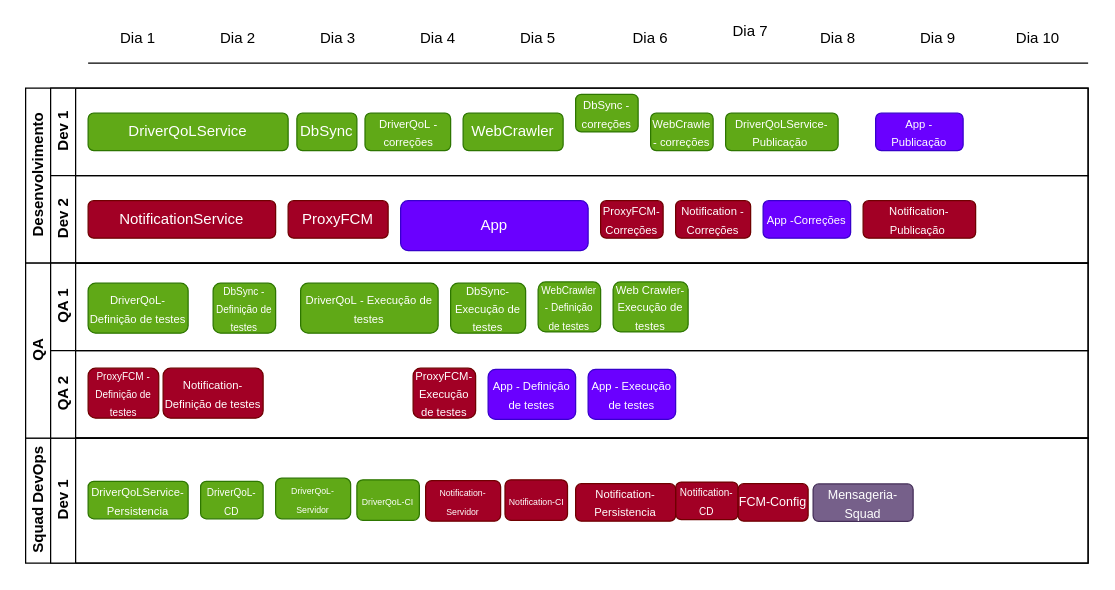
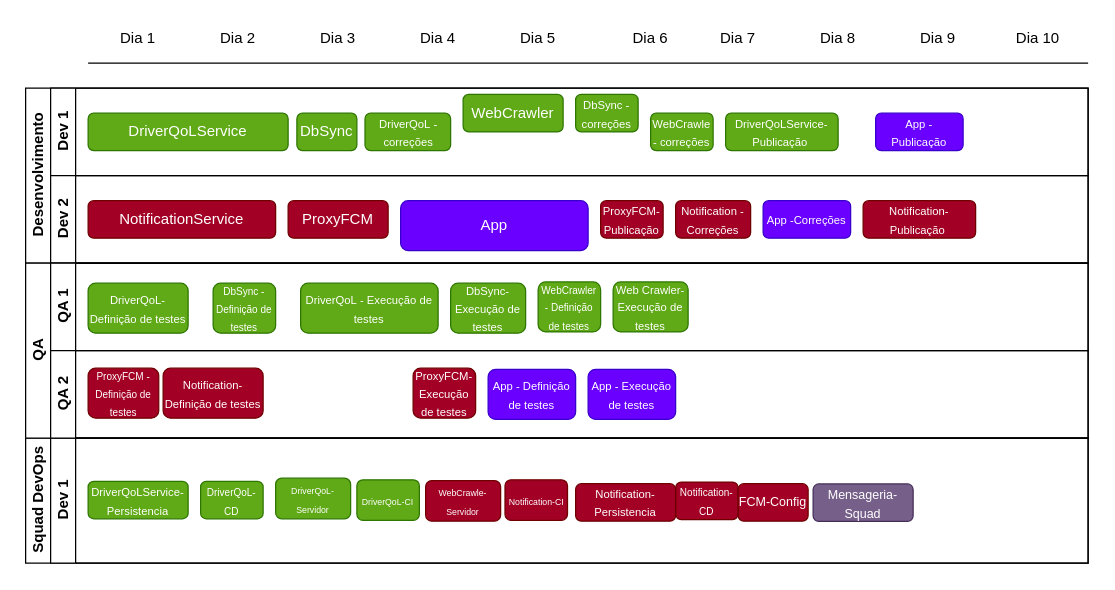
  <mxCell id="0" />
  <mxCell id="1" parent="0" />
  <mxCell id="2" value="Desenvolvimento" style="swimlane;html=1;childLayout=stackLayout;resizeParent=1;resizeParentMax=0;horizontal=0;startSize=20;horizontalStack=0;" vertex="1" parent="1"><mxGeometry x="20" y="70" width="850" height="140" as="geometry" /></mxCell>
  <mxCell id="3" value="Dev 1" style="swimlane;html=1;startSize=20;horizontal=0;" vertex="1" parent="2"><mxGeometry x="20" width="830" height="70" as="geometry" /></mxCell>
  <mxCell id="4" value="DriverQoLService" style="rounded=1;whiteSpace=wrap;html=1;fillColor=#60a917;strokeColor=#2D7600;fontColor=#ffffff;" vertex="1" parent="3"><mxGeometry x="30" y="20" width="160" height="30" as="geometry" /></mxCell>
  <mxCell id="5" value="&lt;font style=&quot;font-size: 9px&quot;&gt;DriverQoL&amp;nbsp;- correções&lt;/font&gt;" style="rounded=1;whiteSpace=wrap;html=1;fillColor=#60a917;strokeColor=#2D7600;fontColor=#ffffff;" vertex="1" parent="3"><mxGeometry x="251.5" y="20" width="68.5" height="30" as="geometry" /></mxCell>
  <mxCell id="6" value="DbSync" style="rounded=1;whiteSpace=wrap;html=1;fillColor=#60a917;strokeColor=#2D7600;fontColor=#ffffff;" vertex="1" parent="3"><mxGeometry x="197" y="20" width="48" height="30" as="geometry" /></mxCell>
  <mxCell id="7" value="&lt;font style=&quot;font-size: 9px&quot;&gt;DbSync - correções&lt;/font&gt;" style="rounded=1;whiteSpace=wrap;html=1;fillColor=#60a917;strokeColor=#2D7600;fontColor=#ffffff;" vertex="1" parent="3"><mxGeometry x="420" y="5" width="50" height="30" as="geometry" /></mxCell>
- <mxCell id="8" value="WebCrawler" style="rounded=1;whiteSpace=wrap;html=1;fillColor=#60a917;strokeColor=#2D7600;fontColor=#ffffff;" vertex="1" parent="3"><mxGeometry x="330" y="20" width="80" height="30" as="geometry" /></mxCell>
+ <mxCell id="8" value="WebCrawler" style="rounded=1;whiteSpace=wrap;html=1;fillColor=#60a917;strokeColor=#2D7600;fontColor=#ffffff;" vertex="1" parent="3"><mxGeometry x="330" y="5" width="80" height="30" as="geometry" /></mxCell>
  <mxCell id="9" value="&lt;font style=&quot;font-size: 9px&quot;&gt;WebCrawle - correções&lt;/font&gt;" style="rounded=1;whiteSpace=wrap;html=1;fillColor=#60a917;strokeColor=#2D7600;fontColor=#ffffff;" vertex="1" parent="3"><mxGeometry x="480" y="20" width="50" height="30" as="geometry" /></mxCell>
  <mxCell id="10" value="&lt;font style=&quot;font-size: 9px&quot;&gt;DriverQoLService-Publicação&amp;nbsp;&lt;/font&gt;" style="rounded=1;whiteSpace=wrap;html=1;fillColor=#60a917;strokeColor=#2D7600;fontColor=#ffffff;" vertex="1" parent="3"><mxGeometry x="540" y="20" width="90" height="30" as="geometry" /></mxCell>
  <mxCell id="11" value="&lt;font style=&quot;font-size: 9px&quot;&gt;App - Publicação&lt;/font&gt;" style="rounded=1;whiteSpace=wrap;html=1;fillColor=#6a00ff;strokeColor=#3700CC;fontColor=#ffffff;" vertex="1" parent="3"><mxGeometry x="660" y="20" width="70" height="30" as="geometry" /></mxCell>
  <mxCell id="12" value="Dev 2" style="swimlane;html=1;startSize=20;horizontal=0;" vertex="1" parent="2"><mxGeometry x="20" y="70" width="830" height="70" as="geometry" /></mxCell>
  <mxCell id="13" value="NotificationService" style="rounded=1;whiteSpace=wrap;html=1;fillColor=#a20025;strokeColor=#6F0000;fontColor=#ffffff;" vertex="1" parent="12"><mxGeometry x="30" y="20" width="150" height="30" as="geometry" /></mxCell>
  <mxCell id="14" value="ProxyFCM" style="rounded=1;whiteSpace=wrap;html=1;fillColor=#a20025;strokeColor=#6F0000;fontColor=#ffffff;" vertex="1" parent="12"><mxGeometry x="190" y="20" width="80" height="30" as="geometry" /></mxCell>
  <mxCell id="15" value="&lt;font style=&quot;font-size: 9px&quot;&gt;Notification - Correções&lt;/font&gt;" style="rounded=1;whiteSpace=wrap;html=1;fillColor=#a20025;strokeColor=#6F0000;fontColor=#ffffff;" vertex="1" parent="12"><mxGeometry x="500" y="20" width="60" height="30" as="geometry" /></mxCell>
  <mxCell id="16" value="App" style="rounded=1;whiteSpace=wrap;html=1;fillColor=#6a00ff;strokeColor=#3700CC;fontColor=#ffffff;" vertex="1" parent="12"><mxGeometry x="280" y="20" width="150" height="40" as="geometry" /></mxCell>
- <mxCell id="17" value="&lt;font style=&quot;font-size: 9px&quot;&gt;ProxyFCM- Correções&lt;/font&gt;" style="rounded=1;whiteSpace=wrap;html=1;fillColor=#a20025;strokeColor=#6F0000;fontColor=#ffffff;" vertex="1" parent="12"><mxGeometry x="440" y="20" width="50" height="30" as="geometry" /></mxCell>
+ <mxCell id="17" value="&lt;font style=&quot;font-size: 9px&quot;&gt;ProxyFCM- Publicação&lt;/font&gt;" style="rounded=1;whiteSpace=wrap;html=1;fillColor=#a20025;strokeColor=#6F0000;fontColor=#ffffff;" vertex="1" parent="12"><mxGeometry x="440" y="20" width="50" height="30" as="geometry" /></mxCell>
  <mxCell id="18" value="&lt;font style=&quot;font-size: 9px&quot;&gt;App -Correções&lt;/font&gt;" style="rounded=1;whiteSpace=wrap;html=1;fillColor=#6a00ff;strokeColor=#3700CC;fontColor=#ffffff;" vertex="1" parent="12"><mxGeometry x="570" y="20" width="70" height="30" as="geometry" /></mxCell>
  <mxCell id="19" value="&lt;font style=&quot;font-size: 9px&quot;&gt;Notification-Publicação&amp;nbsp;&lt;/font&gt;" style="rounded=1;whiteSpace=wrap;html=1;fillColor=#a20025;strokeColor=#6F0000;fontColor=#ffffff;" vertex="1" parent="12"><mxGeometry x="650" y="20" width="90" height="30" as="geometry" /></mxCell>
  <mxCell id="20" value="" style="endArrow=none;html=1;" edge="1" parent="1"><mxGeometry width="50" height="50" relative="1" as="geometry"><mxPoint x="70" y="50" as="sourcePoint" /><mxPoint x="870" y="50" as="targetPoint" /></mxGeometry></mxCell>
  <mxCell id="21" value="Dia 1" style="text;html=1;strokeColor=none;fillColor=none;align=center;verticalAlign=middle;whiteSpace=wrap;rounded=0;" vertex="1" parent="1"><mxGeometry x="80" y="20" width="60" height="20" as="geometry" /></mxCell>
  <mxCell id="22" value="Dia 2" style="text;html=1;strokeColor=none;fillColor=none;align=center;verticalAlign=middle;whiteSpace=wrap;rounded=0;" vertex="1" parent="1"><mxGeometry x="160" y="20" width="60" height="20" as="geometry" /></mxCell>
  <mxCell id="23" value="Dia 3" style="text;html=1;strokeColor=none;fillColor=none;align=center;verticalAlign=middle;whiteSpace=wrap;rounded=0;" vertex="1" parent="1"><mxGeometry x="240" y="20" width="60" height="20" as="geometry" /></mxCell>
  <mxCell id="24" value="Dia 4" style="text;html=1;strokeColor=none;fillColor=none;align=center;verticalAlign=middle;whiteSpace=wrap;rounded=0;" vertex="1" parent="1"><mxGeometry x="320" y="20" width="60" height="20" as="geometry" /></mxCell>
  <mxCell id="25" value="Dia 5" style="text;html=1;strokeColor=none;fillColor=none;align=center;verticalAlign=middle;whiteSpace=wrap;rounded=0;" vertex="1" parent="1"><mxGeometry x="400" y="20" width="60" height="20" as="geometry" /></mxCell>
  <mxCell id="26" value="Squad DevOps" style="swimlane;html=1;childLayout=stackLayout;resizeParent=1;resizeParentMax=0;horizontal=0;startSize=20;horizontalStack=0;" vertex="1" parent="1"><mxGeometry x="20" y="350" width="850" height="100" as="geometry" /></mxCell>
  <mxCell id="27" value="Dev 1" style="swimlane;html=1;startSize=20;horizontal=0;" vertex="1" parent="26"><mxGeometry x="20" width="830" height="100" as="geometry" /></mxCell>
  <mxCell id="28" value="&lt;font style=&quot;font-size: 8px&quot;&gt;DriverQoL-CD&lt;br&gt;&lt;/font&gt;" style="rounded=1;whiteSpace=wrap;html=1;fillColor=#60a917;strokeColor=#2D7600;fontColor=#ffffff;" vertex="1" parent="27"><mxGeometry x="120" y="34.56" width="50" height="30" as="geometry" /></mxCell>
  <mxCell id="29" value="&lt;font style=&quot;font-size: 8px&quot;&gt;Notification-CD&lt;br&gt;&lt;/font&gt;" style="rounded=1;whiteSpace=wrap;html=1;fillColor=#a20025;strokeColor=#6F0000;fontColor=#ffffff;" vertex="1" parent="27"><mxGeometry x="500" y="35.19" width="50" height="30" as="geometry" /></mxCell>
  <mxCell id="30" value="&lt;font style=&quot;font-size: 7px&quot;&gt;DriverQoL-Servidor&lt;/font&gt;" style="rounded=1;whiteSpace=wrap;html=1;fillColor=#60a917;strokeColor=#2D7600;fontColor=#ffffff;" vertex="1" parent="27"><mxGeometry x="180" y="32.06" width="60" height="32.5" as="geometry" /></mxCell>
  <mxCell id="31" value="&lt;font style=&quot;font-size: 9px&quot;&gt;DriverQoLService-Persistencia&lt;/font&gt;" style="rounded=1;whiteSpace=wrap;html=1;fillColor=#60a917;strokeColor=#2D7600;fontColor=#ffffff;" vertex="1" parent="27"><mxGeometry x="30" y="34.56" width="80" height="30" as="geometry" /></mxCell>
  <mxCell id="32" value="&lt;font style=&quot;font-size: 10px&quot;&gt;Mensageria-Squad&lt;/font&gt;" style="rounded=1;whiteSpace=wrap;html=1;fillColor=#76608a;strokeColor=#432D57;fontColor=#ffffff;" vertex="1" parent="27"><mxGeometry x="610" y="36.69" width="80" height="30" as="geometry" /></mxCell>
  <mxCell id="33" value="&lt;font style=&quot;font-size: 10px&quot;&gt;FCM-Config&lt;/font&gt;" style="rounded=1;whiteSpace=wrap;html=1;fillColor=#a20025;strokeColor=#6F0000;fontColor=#ffffff;" vertex="1" parent="27"><mxGeometry x="550" y="36.44" width="56" height="30" as="geometry" /></mxCell>
  <mxCell id="34" value="&lt;font style=&quot;font-size: 9px&quot;&gt;Notification-Persistencia&lt;/font&gt;" style="rounded=1;whiteSpace=wrap;html=1;fillColor=#a20025;strokeColor=#6F0000;fontColor=#ffffff;" vertex="1" parent="27"><mxGeometry x="420" y="36.44" width="80" height="30" as="geometry" /></mxCell>
  <mxCell id="35" value="&lt;font style=&quot;font-size: 7px&quot;&gt;Notification-CI&lt;br&gt;&lt;/font&gt;" style="rounded=1;whiteSpace=wrap;html=1;fillColor=#a20025;strokeColor=#6F0000;fontColor=#ffffff;" vertex="1" parent="27"><mxGeometry x="363.5" y="33.31" width="50" height="32.5" as="geometry" /></mxCell>
- <mxCell id="36" value="&lt;font style=&quot;font-size: 7px&quot;&gt;Notification-Servidor&lt;/font&gt;" style="rounded=1;whiteSpace=wrap;html=1;fillColor=#a20025;strokeColor=#6F0000;fontColor=#ffffff;" vertex="1" parent="27"><mxGeometry x="300" y="33.94" width="60" height="32.5" as="geometry" /></mxCell>
+ <mxCell id="36" value="&lt;font style=&quot;font-size: 7px&quot;&gt;WebCrawle-Servidor&lt;/font&gt;" style="rounded=1;whiteSpace=wrap;html=1;fillColor=#a20025;strokeColor=#6F0000;fontColor=#ffffff;" vertex="1" parent="27"><mxGeometry x="300" y="33.94" width="60" height="32.5" as="geometry" /></mxCell>
  <mxCell id="37" value="&lt;font style=&quot;font-size: 7px&quot;&gt;DriverQoL-CI&lt;br&gt;&lt;/font&gt;" style="rounded=1;whiteSpace=wrap;html=1;fillColor=#60a917;strokeColor=#2D7600;fontColor=#ffffff;" vertex="1" parent="27"><mxGeometry x="245" y="33.31" width="50" height="32.5" as="geometry" /></mxCell>
  <mxCell id="38" value="QA" style="swimlane;html=1;childLayout=stackLayout;resizeParent=1;resizeParentMax=0;horizontal=0;startSize=20;horizontalStack=0;" vertex="1" parent="1"><mxGeometry x="20" y="210" width="850" height="140" as="geometry" /></mxCell>
  <mxCell id="39" value="QA 1" style="swimlane;html=1;startSize=20;horizontal=0;" vertex="1" parent="38"><mxGeometry x="20" width="830" height="70" as="geometry" /></mxCell>
  <mxCell id="40" value="&lt;font style=&quot;font-size: 9px&quot;&gt;DriverQoL-Definição de testes&lt;/font&gt;" style="rounded=1;whiteSpace=wrap;html=1;fillColor=#60a917;strokeColor=#2D7600;fontColor=#ffffff;" vertex="1" parent="39"><mxGeometry x="30" y="16" width="80" height="40" as="geometry" /></mxCell>
  <mxCell id="41" value="&lt;font style=&quot;font-size: 9px&quot;&gt;DriverQoL&amp;nbsp;- Execução de testes&lt;/font&gt;" style="rounded=1;whiteSpace=wrap;html=1;fillColor=#60a917;strokeColor=#2D7600;fontColor=#ffffff;" vertex="1" parent="39"><mxGeometry x="200" y="16" width="110" height="40" as="geometry" /></mxCell>
  <mxCell id="42" value="&lt;font style=&quot;font-size: 9px&quot;&gt;DbSync- Execução de testes&lt;/font&gt;" style="rounded=1;whiteSpace=wrap;html=1;fillColor=#60a917;strokeColor=#2D7600;fontColor=#ffffff;" vertex="1" parent="39"><mxGeometry x="320" y="16" width="60" height="40" as="geometry" /></mxCell>
  <mxCell id="43" value="&lt;font style=&quot;font-size: 8px&quot;&gt;WebCrawler - Definição de testes&lt;/font&gt;" style="rounded=1;whiteSpace=wrap;html=1;fillColor=#60a917;strokeColor=#2D7600;fontColor=#ffffff;" vertex="1" parent="39"><mxGeometry x="390" y="15" width="50" height="40" as="geometry" /></mxCell>
  <mxCell id="44" value="&lt;font style=&quot;font-size: 9px&quot;&gt;Web Crawler- Execução de testes&lt;/font&gt;" style="rounded=1;whiteSpace=wrap;html=1;fillColor=#60a917;strokeColor=#2D7600;fontColor=#ffffff;" vertex="1" parent="39"><mxGeometry x="450" y="15" width="60" height="40" as="geometry" /></mxCell>
  <mxCell id="45" value="&lt;font style=&quot;font-size: 8px&quot;&gt;DbSync - Definição de testes&lt;/font&gt;" style="rounded=1;whiteSpace=wrap;html=1;fillColor=#60a917;strokeColor=#2D7600;fontColor=#ffffff;" vertex="1" parent="39"><mxGeometry x="130" y="16" width="50" height="40" as="geometry" /></mxCell>
  <mxCell id="46" value="QA 2" style="swimlane;html=1;startSize=20;horizontal=0;" vertex="1" parent="38"><mxGeometry x="20" y="70" width="830" height="70" as="geometry" /></mxCell>
  <mxCell id="47" value="&lt;font style=&quot;font-size: 9px&quot;&gt;ProxyFCM- Execução de testes&lt;/font&gt;" style="rounded=1;whiteSpace=wrap;html=1;fillColor=#a20025;strokeColor=#6F0000;fontColor=#ffffff;" vertex="1" parent="46"><mxGeometry x="290" y="14" width="50" height="40" as="geometry" /></mxCell>
  <mxCell id="48" value="&lt;font style=&quot;font-size: 8px&quot;&gt;ProxyFCM - Definição de testes&lt;/font&gt;" style="rounded=1;whiteSpace=wrap;html=1;fillColor=#a20025;strokeColor=#6F0000;fontColor=#ffffff;" vertex="1" parent="46"><mxGeometry x="30" y="14" width="56.5" height="40" as="geometry" /></mxCell>
  <mxCell id="49" value="&lt;font style=&quot;font-size: 9px&quot;&gt;App - Execução de testes&lt;/font&gt;" style="rounded=1;whiteSpace=wrap;html=1;fillColor=#6a00ff;strokeColor=#3700CC;fontColor=#ffffff;" vertex="1" parent="46"><mxGeometry x="430" y="15" width="70" height="40" as="geometry" /></mxCell>
  <mxCell id="50" value="&lt;font style=&quot;font-size: 9px&quot;&gt;Notification-Definição de testes&lt;/font&gt;" style="rounded=1;whiteSpace=wrap;html=1;fillColor=#a20025;strokeColor=#6F0000;fontColor=#ffffff;" vertex="1" parent="46"><mxGeometry x="90" y="14" width="80" height="40" as="geometry" /></mxCell>
  <mxCell id="51" value="&lt;font style=&quot;font-size: 9px&quot;&gt;App - Definição de testes&lt;/font&gt;" style="rounded=1;whiteSpace=wrap;html=1;fillColor=#6a00ff;strokeColor=#3700CC;fontColor=#ffffff;" vertex="1" parent="46"><mxGeometry x="350" y="15" width="70" height="40" as="geometry" /></mxCell>
  <mxCell id="52" value="Dia 6" style="text;html=1;strokeColor=none;fillColor=none;align=center;verticalAlign=middle;whiteSpace=wrap;rounded=0;" vertex="1" parent="1"><mxGeometry x="490" y="20" width="60" height="20" as="geometry" /></mxCell>
- <mxCell id="53" value="Dia 7" style="text;html=1;strokeColor=none;fillColor=none;align=center;verticalAlign=middle;whiteSpace=wrap;rounded=0;" vertex="1" parent="1"><mxGeometry x="570" y="15" width="60" height="20" as="geometry" /></mxCell>
+ <mxCell id="53" value="Dia 7" style="text;html=1;strokeColor=none;fillColor=none;align=center;verticalAlign=middle;whiteSpace=wrap;rounded=0;" vertex="1" parent="1"><mxGeometry x="560" y="20" width="60" height="20" as="geometry" /></mxCell>
  <mxCell id="54" value="Dia 8" style="text;html=1;strokeColor=none;fillColor=none;align=center;verticalAlign=middle;whiteSpace=wrap;rounded=0;" vertex="1" parent="1"><mxGeometry x="640" y="20" width="60" height="20" as="geometry" /></mxCell>
  <mxCell id="55" value="Dia 9" style="text;html=1;strokeColor=none;fillColor=none;align=center;verticalAlign=middle;whiteSpace=wrap;rounded=0;" vertex="1" parent="1"><mxGeometry x="720" y="20" width="60" height="20" as="geometry" /></mxCell>
  <mxCell id="56" value="Dia 10" style="text;html=1;strokeColor=none;fillColor=none;align=center;verticalAlign=middle;whiteSpace=wrap;rounded=0;" vertex="1" parent="1"><mxGeometry x="800" y="20" width="60" height="20" as="geometry" /></mxCell>
